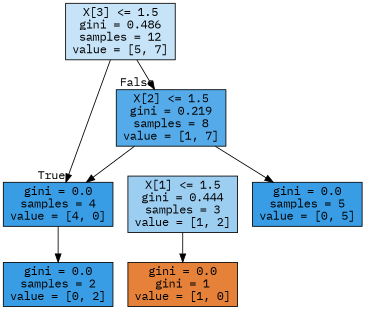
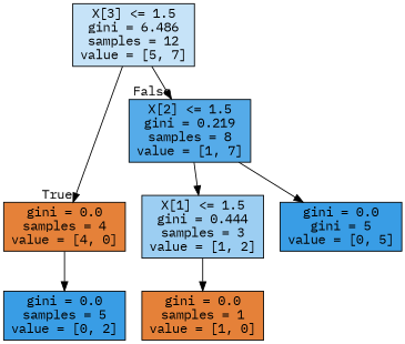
  digraph {
    fontname="IBM Plex Mono"
    node [color=black fillcolor="#e58139" fontname="IBM Plex Mono" shape=box style=filled]
    edge [fontname="IBM Plex Mono"]
-   n1 [fillcolor="#c6e3f8" label="X[3] <= 1.5\ngini = 0.486\nsamples = 12\nvalue = [5, 7]"]
-   n2 [fillcolor="#399de5" label="gini = 0.0\nsamples = 4\nvalue = [4, 0]"]
+   n1 [fillcolor="#c6e3f8" label="X[3] <= 1.5\ngini = 6.486\nsamples = 12\nvalue = [5, 7]"]
+   n2 [label="gini = 0.0\nsamples = 4\nvalue = [4, 0]"]
    n3 [fillcolor="#55abe9" label="X[2] <= 1.5\ngini = 0.219\nsamples = 8\nvalue = [1, 7]"]
-   n4 [fillcolor="#399de5" label="gini = 0.0\nsamples = 2\nvalue = [0, 2]"]
+   n4 [fillcolor="#399de5" label="gini = 0.0\nsamples = 5\nvalue = [0, 2]"]
    n5 [fillcolor="#9ccef2" label="X[1] <= 1.5\ngini = 0.444\nsamples = 3\nvalue = [1, 2]"]
-   n6 [fillcolor="#399de5" label="gini = 0.0\nsamples = 5\nvalue = [0, 5]"]
-   n7 [label="gini = 0.0\ngini = 1\nvalue = [1, 0]"]
+   n6 [fillcolor="#399de5" label="gini = 0.0\ngini = 5\nvalue = [0, 5]"]
+   n7 [label="gini = 0.0\nsamples = 1\nvalue = [1, 0]"]
    n1 -> n2 [headlabel=True labelangle=45 labeldistance=2.5]
    n1 -> n3 [headlabel=False labelangle=-45 labeldistance=2.5]
    n2 -> n4
-   n3 -> n2
+   n3 -> n5
    n3 -> n6
    n5 -> n7
  }
